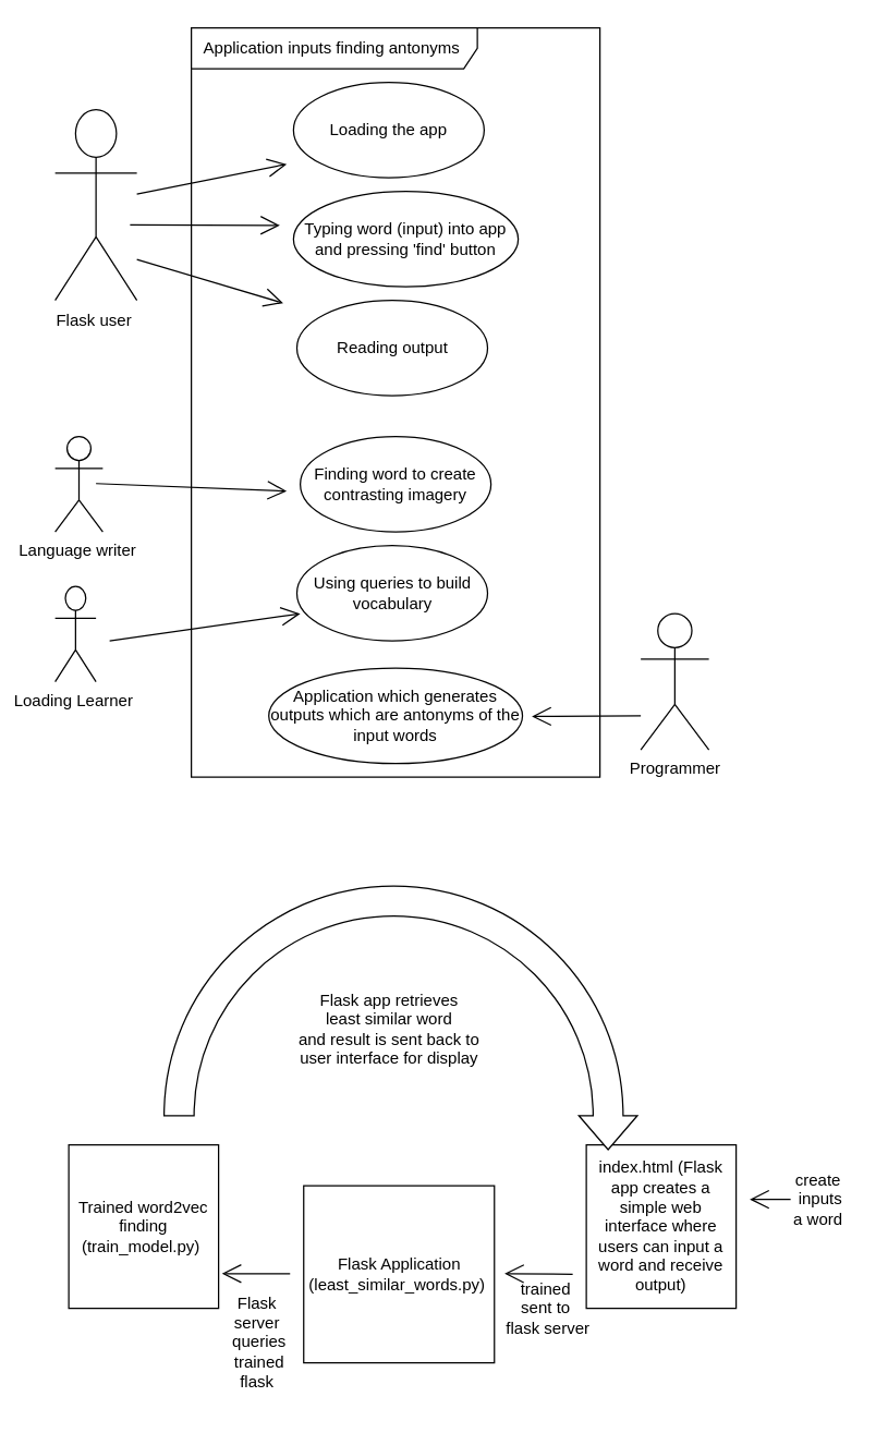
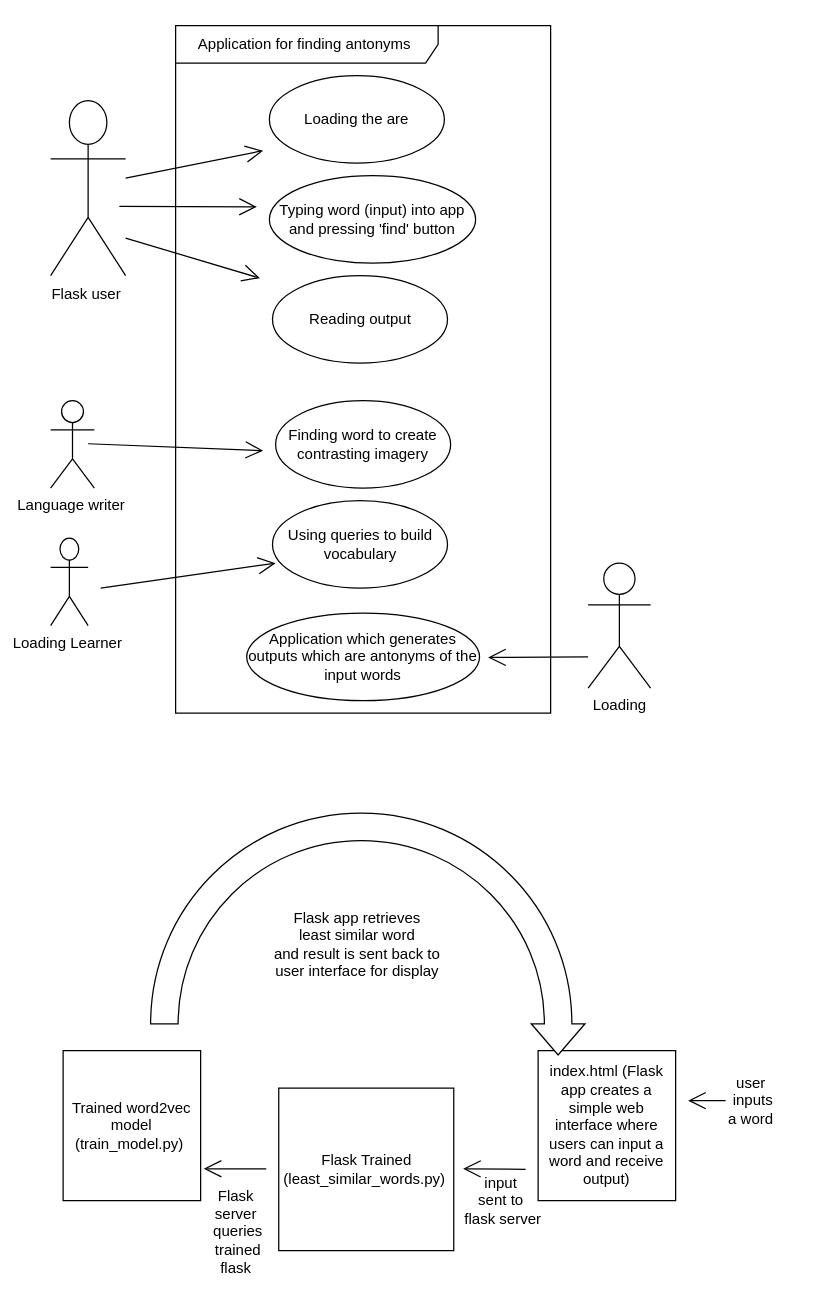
  <mxCell id="0" />
  <mxCell id="1" parent="0" />
  <mxCell id="2" value="" style="shape=umlActor;verticalLabelPosition=bottom;verticalAlign=top;html=1;" vertex="1" parent="1"><mxGeometry x="40" y="80" width="60" height="140" as="geometry" /></mxCell>
- <mxCell id="3" value="Programmer" style="shape=umlActor;verticalLabelPosition=bottom;verticalAlign=top;html=1;" vertex="1" parent="1"><mxGeometry x="470" y="450" width="50" height="100" as="geometry" /></mxCell>
+ <mxCell id="3" value="Loading" style="shape=umlActor;verticalLabelPosition=bottom;verticalAlign=top;html=1;" vertex="1" parent="1"><mxGeometry x="470" y="450" width="50" height="100" as="geometry" /></mxCell>
  <mxCell id="4" value="Language writer&amp;nbsp;" style="shape=umlActor;verticalLabelPosition=bottom;verticalAlign=top;html=1;" vertex="1" parent="1"><mxGeometry x="40" y="320" width="35" height="70" as="geometry" /></mxCell>
  <mxCell id="5" value="Loading Learner&amp;nbsp;" style="shape=umlActor;verticalLabelPosition=bottom;verticalAlign=top;html=1;" vertex="1" parent="1"><mxGeometry x="40" y="430" width="30" height="70" as="geometry" /></mxCell>
  <mxCell id="6" value="Flask user&amp;nbsp;" style="text;html=1;align=center;verticalAlign=middle;resizable=0;points=[];autosize=1;strokeColor=none;fillColor=none;" vertex="1" parent="1"><mxGeometry x="20" y="220" width="100" height="30" as="geometry" /></mxCell>
- <mxCell id="7" value="Trained word2vec finding (train_model.py)&amp;nbsp;" style="html=1;whiteSpace=wrap;" vertex="1" parent="1"><mxGeometry x="50" y="840" width="110" height="120" as="geometry" /></mxCell>
+ <mxCell id="7" value="Trained word2vec model (train_model.py)&amp;nbsp;" style="html=1;whiteSpace=wrap;" vertex="1" parent="1"><mxGeometry x="50" y="840" width="110" height="120" as="geometry" /></mxCell>
  <mxCell id="8" value="index.html (Flask app creates a simple web interface where users can input a word and receive output)" style="html=1;whiteSpace=wrap;" vertex="1" parent="1"><mxGeometry x="430" y="840" width="110" height="120" as="geometry" /></mxCell>
  <mxCell id="9" value="" style="endArrow=open;endFill=1;endSize=12;html=1;rounded=0;" edge="1" parent="1"><mxGeometry width="160" relative="1" as="geometry"><mxPoint x="580" y="880" as="sourcePoint" /><mxPoint x="550" y="880" as="targetPoint" /></mxGeometry></mxCell>
- <mxCell id="10" value="create&lt;br&gt;&amp;nbsp;inputs &lt;br&gt;a word" style="text;html=1;align=center;verticalAlign=middle;resizable=0;points=[];autosize=1;strokeColor=none;fillColor=none;" vertex="1" parent="1"><mxGeometry x="570" y="850" width="60" height="60" as="geometry" /></mxCell>
+ <mxCell id="10" value="user&lt;br&gt;&amp;nbsp;inputs &lt;br&gt;a word" style="text;html=1;align=center;verticalAlign=middle;resizable=0;points=[];autosize=1;strokeColor=none;fillColor=none;" vertex="1" parent="1"><mxGeometry x="570" y="850" width="60" height="60" as="geometry" /></mxCell>
  <mxCell id="11" value="" style="endArrow=open;endFill=1;endSize=12;html=1;rounded=0;" edge="1" parent="1"><mxGeometry width="160" relative="1" as="geometry"><mxPoint x="420" y="935" as="sourcePoint" /><mxPoint x="370" y="934.5" as="targetPoint" /></mxGeometry></mxCell>
- <mxCell id="12" value="Flask Application (least_similar_words.py)&amp;nbsp;" style="html=1;whiteSpace=wrap;" vertex="1" parent="1"><mxGeometry x="222.5" y="870" width="140" height="130" as="geometry" /></mxCell>
- <mxCell id="13" value="trained &lt;br&gt;sent to&lt;br&gt;&amp;nbsp;flask server" style="text;html=1;align=center;verticalAlign=middle;resizable=0;points=[];autosize=1;strokeColor=none;fillColor=none;" vertex="1" parent="1"><mxGeometry x="355" y="930" width="90" height="60" as="geometry" /></mxCell>
+ <mxCell id="12" value="Flask Trained (least_similar_words.py)&amp;nbsp;" style="html=1;whiteSpace=wrap;" vertex="1" parent="1"><mxGeometry x="222.5" y="870" width="140" height="130" as="geometry" /></mxCell>
+ <mxCell id="13" value="input &lt;br&gt;sent to&lt;br&gt;&amp;nbsp;flask server" style="text;html=1;align=center;verticalAlign=middle;resizable=0;points=[];autosize=1;strokeColor=none;fillColor=none;" vertex="1" parent="1"><mxGeometry x="355" y="930" width="90" height="60" as="geometry" /></mxCell>
  <mxCell id="14" value="Flask &lt;br&gt;server&lt;br&gt;&amp;nbsp;queries&lt;br&gt;&amp;nbsp;trained &lt;br&gt;flask" style="text;html=1;align=center;verticalAlign=middle;resizable=0;points=[];autosize=1;strokeColor=none;fillColor=none;" vertex="1" parent="1"><mxGeometry x="152.5" y="940" width="70" height="90" as="geometry" /></mxCell>
  <mxCell id="15" value="" style="endArrow=open;endFill=1;endSize=12;html=1;rounded=0;" edge="1" parent="1"><mxGeometry width="160" relative="1" as="geometry"><mxPoint x="212.5" y="934.5" as="sourcePoint" /><mxPoint x="162.5" y="934.5" as="targetPoint" /></mxGeometry></mxCell>
  <mxCell id="16" value="" style="html=1;shadow=0;dashed=0;align=center;verticalAlign=middle;shape=mxgraph.arrows2.uTurnArrow;dy=11;arrowHead=43;dx2=25;rotation=0;direction=south;" vertex="1" parent="1"><mxGeometry x="120" y="650" width="347.5" height="110" as="geometry" /></mxCell>
  <mxCell id="17" value="Flask app retrieves &lt;br&gt;least similar word&lt;br&gt;and result is sent back to &lt;br&gt;user interface for display" style="text;html=1;align=center;verticalAlign=middle;resizable=0;points=[];autosize=1;strokeColor=none;fillColor=none;" vertex="1" parent="1"><mxGeometry x="205" y="720" width="160" height="70" as="geometry" /></mxCell>
- <mxCell id="18" value="Application inputs finding antonyms&amp;nbsp;" style="shape=umlFrame;whiteSpace=wrap;html=1;pointerEvents=0;width=210;height=30;" vertex="1" parent="1"><mxGeometry x="140" y="20" width="300" height="550" as="geometry" /></mxCell>
+ <mxCell id="18" value="Application for finding antonyms&amp;nbsp;" style="shape=umlFrame;whiteSpace=wrap;html=1;pointerEvents=0;width=210;height=30;" vertex="1" parent="1"><mxGeometry x="140" y="20" width="300" height="550" as="geometry" /></mxCell>
  <mxCell id="19" value="Application which generates outputs which are antonyms of the input words" style="ellipse;whiteSpace=wrap;html=1;" vertex="1" parent="1"><mxGeometry x="196.87" y="490" width="186.25" height="70" as="geometry" /></mxCell>
  <mxCell id="20" value="Using queries to build vocabulary" style="ellipse;whiteSpace=wrap;html=1;" vertex="1" parent="1"><mxGeometry x="217.5" y="400" width="140" height="70" as="geometry" /></mxCell>
  <mxCell id="21" value="Finding word to create contrasting imagery" style="ellipse;whiteSpace=wrap;html=1;" vertex="1" parent="1"><mxGeometry x="220" y="320" width="140" height="70" as="geometry" /></mxCell>
  <mxCell id="22" value="Reading output" style="ellipse;whiteSpace=wrap;html=1;" vertex="1" parent="1"><mxGeometry x="217.5" y="220" width="140" height="70" as="geometry" /></mxCell>
  <mxCell id="23" value="Typing word (input) into app and pressing 'find' button" style="ellipse;whiteSpace=wrap;html=1;" vertex="1" parent="1"><mxGeometry x="215" y="140" width="165" height="70" as="geometry" /></mxCell>
- <mxCell id="24" value="Loading the app" style="ellipse;whiteSpace=wrap;html=1;" vertex="1" parent="1"><mxGeometry x="215" y="60" width="140" height="70" as="geometry" /></mxCell>
+ <mxCell id="24" value="Loading the are" style="ellipse;whiteSpace=wrap;html=1;" vertex="1" parent="1"><mxGeometry x="215" y="60" width="140" height="70" as="geometry" /></mxCell>
  <mxCell id="25" value="" style="endArrow=open;endFill=1;endSize=12;html=1;rounded=0;" edge="1" parent="1"><mxGeometry width="160" relative="1" as="geometry"><mxPoint x="95" y="164.5" as="sourcePoint" /><mxPoint x="205" y="165" as="targetPoint" /></mxGeometry></mxCell>
  <mxCell id="26" value="" style="endArrow=open;endFill=1;endSize=12;html=1;rounded=0;" edge="1" parent="1"><mxGeometry width="160" relative="1" as="geometry"><mxPoint x="70" y="354.5" as="sourcePoint" /><mxPoint x="210" y="360" as="targetPoint" /></mxGeometry></mxCell>
  <mxCell id="27" value="" style="endArrow=open;endFill=1;endSize=12;html=1;rounded=0;" edge="1" parent="1"><mxGeometry width="160" relative="1" as="geometry"><mxPoint x="80" y="470" as="sourcePoint" /><mxPoint x="220" y="450" as="targetPoint" /></mxGeometry></mxCell>
  <mxCell id="28" value="" style="endArrow=open;endFill=1;endSize=12;html=1;rounded=0;" edge="1" parent="1"><mxGeometry width="160" relative="1" as="geometry"><mxPoint x="100" y="190" as="sourcePoint" /><mxPoint x="207.444" y="222.019" as="targetPoint" /></mxGeometry></mxCell>
  <mxCell id="29" value="" style="endArrow=open;endFill=1;endSize=12;html=1;rounded=0;" edge="1" parent="1"><mxGeometry width="160" relative="1" as="geometry"><mxPoint x="100" y="142" as="sourcePoint" /><mxPoint x="210.007" y="119.999" as="targetPoint" /></mxGeometry></mxCell>
  <mxCell id="30" value="" style="endArrow=open;endFill=1;endSize=12;html=1;rounded=0;" edge="1" parent="1"><mxGeometry width="160" relative="1" as="geometry"><mxPoint x="470" y="525" as="sourcePoint" /><mxPoint x="390" y="525.5" as="targetPoint" /></mxGeometry></mxCell>
